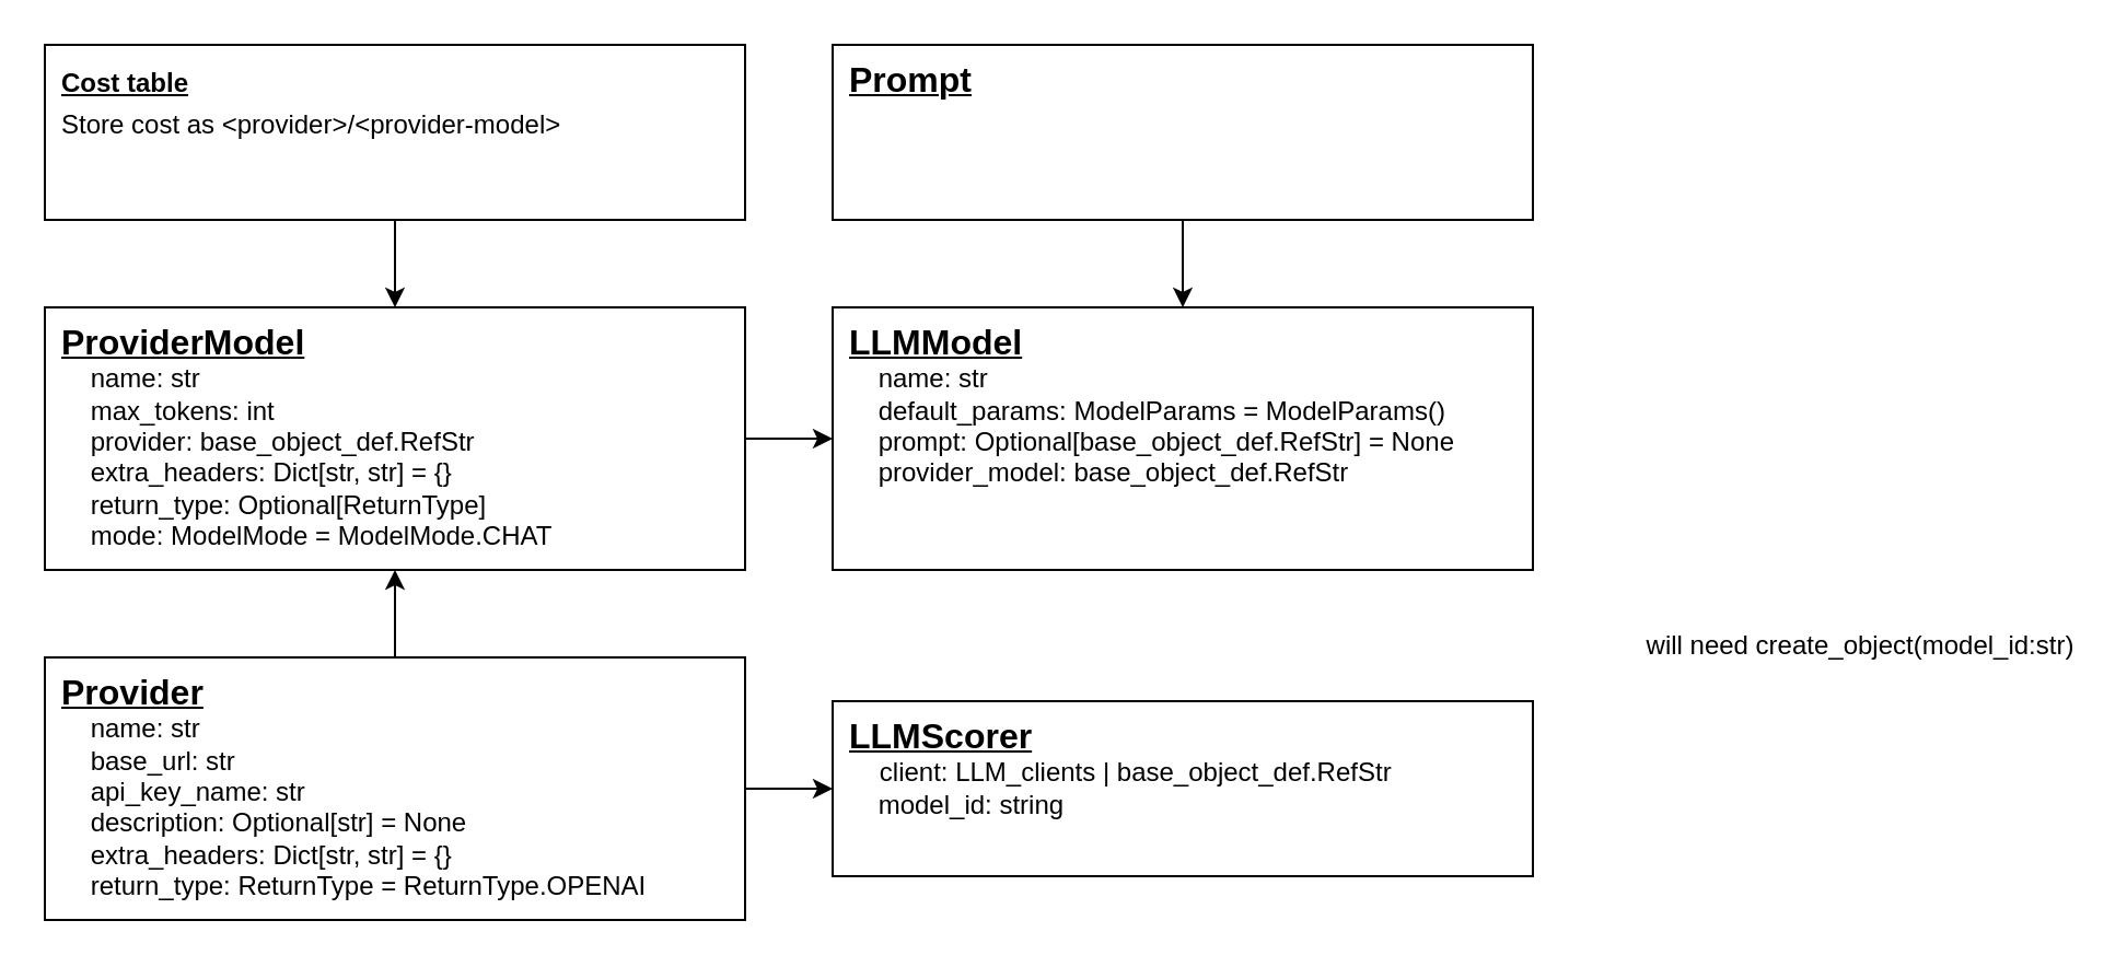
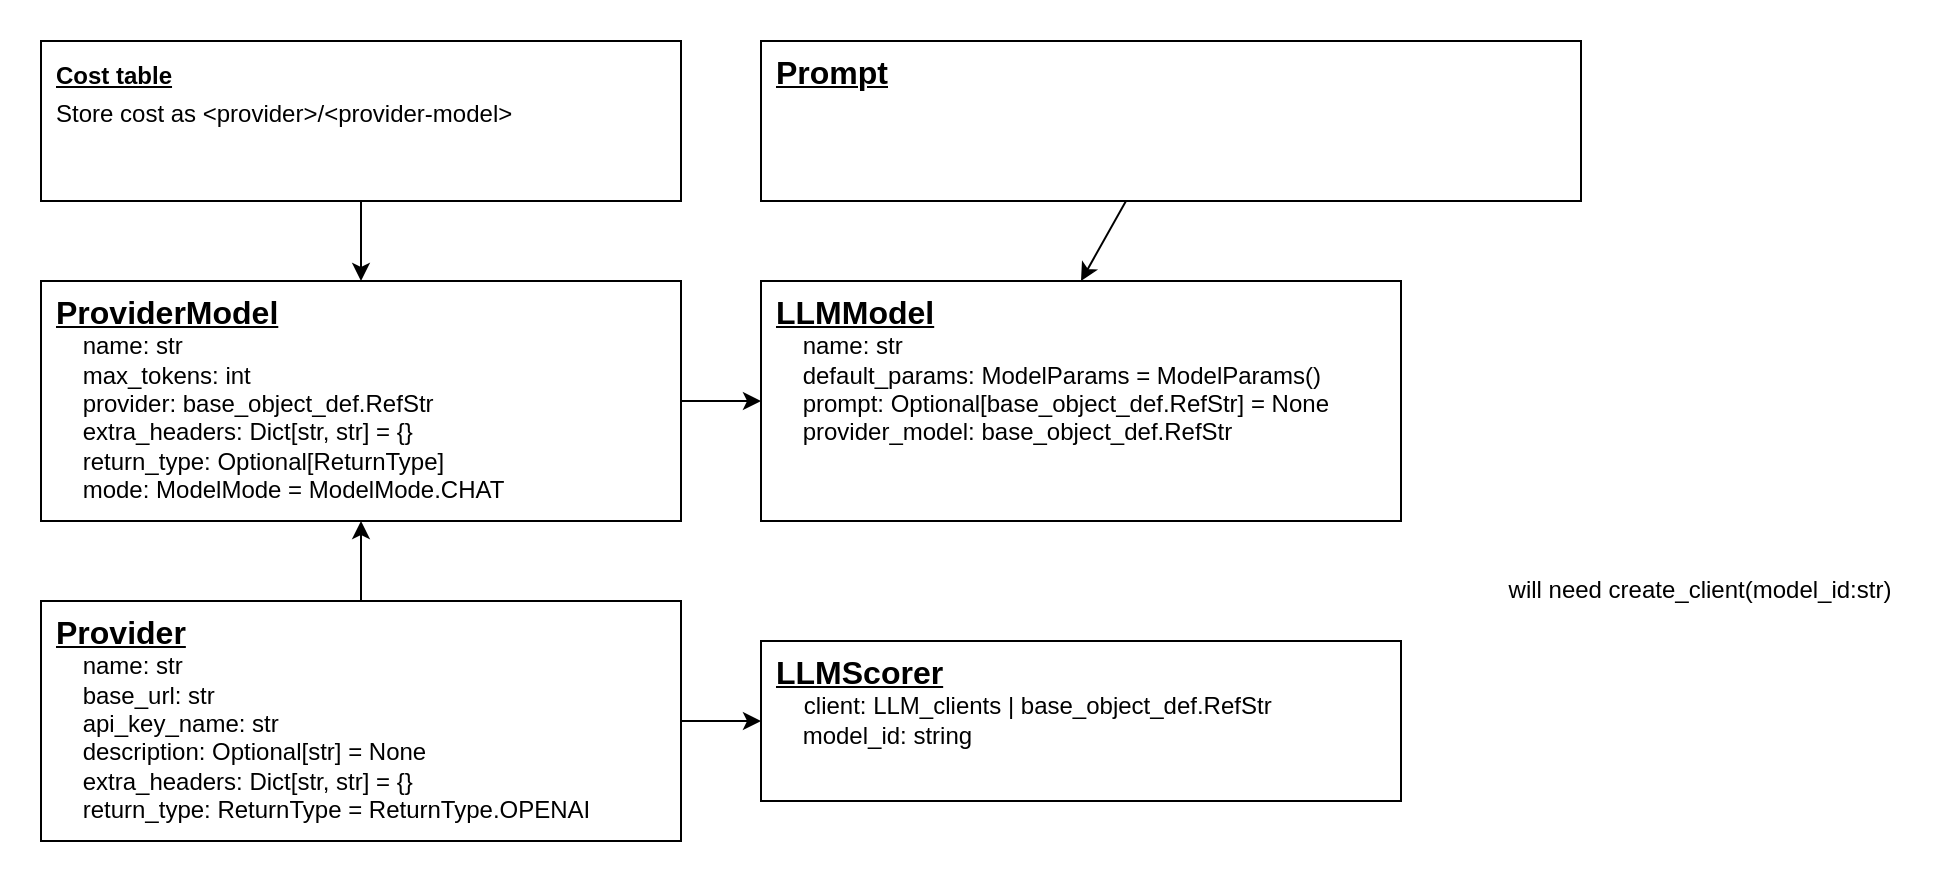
  <mxCell id="0" />
  <mxCell id="1" parent="0" />
  <mxCell id="2" style="edgeStyle=none;html=1;fontSize=16;" parent="1" source="4" target="9" edge="1"><mxGeometry relative="1" as="geometry" /></mxCell>
  <mxCell id="3" style="edgeStyle=none;html=1;entryX=0.5;entryY=1;entryDx=0;entryDy=0;" parent="1" source="4" target="6" edge="1"><mxGeometry relative="1" as="geometry" /></mxCell>
  <mxCell id="4" value="&lt;u&gt;&lt;b&gt;&lt;font style=&quot;font-size: 16px;&quot;&gt;Provider&lt;/font&gt;&lt;/b&gt;&lt;/u&gt;&lt;br&gt;&lt;div style=&quot;&quot;&gt;&amp;nbsp; &amp;nbsp; name: str&lt;/div&gt;&lt;div style=&quot;&quot;&gt;&amp;nbsp; &amp;nbsp; base_url: str&lt;/div&gt;&lt;div style=&quot;&quot;&gt;&lt;span style=&quot;background-color: initial;&quot;&gt;&amp;nbsp; &amp;nbsp; api_key_name: str&lt;/span&gt;&lt;br&gt;&lt;/div&gt;&lt;div style=&quot;&quot;&gt;&amp;nbsp; &amp;nbsp; description: Optional[str] = None&lt;/div&gt;&lt;div style=&quot;&quot;&gt;&amp;nbsp; &amp;nbsp; extra_headers: Dict[str, str] = {}&lt;/div&gt;&lt;div style=&quot;&quot;&gt;&amp;nbsp; &amp;nbsp; return_type: ReturnType = ReturnType.OPENAI&lt;/div&gt;" style="whiteSpace=wrap;html=1;verticalAlign=top;align=left;spacingLeft=6;" parent="1" vertex="1"><mxGeometry x="20" y="300" width="320" height="120" as="geometry" /></mxCell>
  <mxCell id="5" style="edgeStyle=none;html=1;entryX=0;entryY=0.5;entryDx=0;entryDy=0;" parent="1" source="6" target="10" edge="1"><mxGeometry relative="1" as="geometry" /></mxCell>
  <mxCell id="6" value="&lt;span style=&quot;&quot;&gt;&lt;b style=&quot;text-decoration-line: underline;&quot;&gt;&lt;font style=&quot;font-size: 16px;&quot;&gt;ProviderModel&lt;/font&gt;&lt;/b&gt;&lt;br&gt;&lt;div style=&quot;&quot;&gt;&amp;nbsp; &amp;nbsp; name: str&lt;/div&gt;&lt;div style=&quot;&quot;&gt;&amp;nbsp; &amp;nbsp; max_tokens: int&lt;/div&gt;&lt;div style=&quot;&quot;&gt;&amp;nbsp; &amp;nbsp; provider: base_object_def.RefStr&lt;/div&gt;&lt;div style=&quot;&quot;&gt;&amp;nbsp; &amp;nbsp; extra_headers: Dict[str, str] = {}&lt;/div&gt;&lt;div style=&quot;&quot;&gt;&amp;nbsp; &amp;nbsp; return_type: Optional[ReturnType]&amp;nbsp;&lt;/div&gt;&lt;div style=&quot;&quot;&gt;&amp;nbsp; &amp;nbsp; mode: ModelMode = ModelMode.CHAT&lt;/div&gt;&lt;/span&gt;" style="whiteSpace=wrap;html=1;verticalAlign=top;align=left;spacingLeft=6;" parent="1" vertex="1"><mxGeometry x="20" y="140" width="320" height="120" as="geometry" /></mxCell>
  <mxCell id="7" style="edgeStyle=none;html=1;entryX=0.5;entryY=0;entryDx=0;entryDy=0;" parent="1" source="8" target="10" edge="1"><mxGeometry relative="1" as="geometry" /></mxCell>
- <mxCell id="8" value="&lt;u&gt;&lt;b&gt;&lt;font style=&quot;font-size: 16px;&quot;&gt;Prompt&lt;/font&gt;&lt;/b&gt;&lt;/u&gt;&lt;br&gt;&lt;div style=&quot;&quot;&gt;&amp;nbsp;&lt;/div&gt;" style="whiteSpace=wrap;html=1;verticalAlign=top;align=left;spacingLeft=6;" parent="1" vertex="1"><mxGeometry x="380" y="20" width="320" height="80" as="geometry" /></mxCell>
+ <mxCell id="8" value="&lt;u&gt;&lt;b&gt;&lt;font style=&quot;font-size: 16px;&quot;&gt;Prompt&lt;/font&gt;&lt;/b&gt;&lt;/u&gt;&lt;br&gt;&lt;div style=&quot;&quot;&gt;&amp;nbsp;&lt;/div&gt;" style="whiteSpace=wrap;html=1;verticalAlign=top;align=left;spacingLeft=6;" parent="1" vertex="1"><mxGeometry x="380" y="20" width="410" height="80" as="geometry" /></mxCell>
  <mxCell id="9" value="&lt;span style=&quot;&quot;&gt;&lt;b style=&quot;font-size: 16px;&quot;&gt;&lt;u&gt;LLMScorer&lt;br&gt;&lt;/u&gt;&lt;/b&gt;&lt;/span&gt;&lt;font size=&quot;1&quot;&gt;&amp;nbsp; &amp;nbsp; &amp;nbsp;&lt;/font&gt;&lt;span style=&quot;background-color: initial;&quot;&gt;client: LLM_clients | base_object_def.RefStr&lt;/span&gt;&lt;br&gt;&lt;font style=&quot;font-size: 12px;&quot;&gt;&amp;nbsp; &amp;nbsp; model_id: string&lt;/font&gt;&lt;span style=&quot;background-color: initial;&quot;&gt;&lt;font style=&quot;font-size: 12px;&quot;&gt;&lt;br&gt;&lt;/font&gt;&lt;br&gt;&lt;/span&gt;" style="whiteSpace=wrap;html=1;verticalAlign=top;align=left;spacingLeft=6;" parent="1" vertex="1"><mxGeometry x="380" y="320" width="320" height="80" as="geometry" /></mxCell>
  <mxCell id="10" value="&lt;span style=&quot;&quot;&gt;&lt;b style=&quot;text-decoration-line: underline;&quot;&gt;&lt;font style=&quot;font-size: 16px;&quot;&gt;LLMModel&lt;/font&gt;&lt;/b&gt;&lt;br&gt;&lt;div style=&quot;&quot;&gt;&amp;nbsp; &amp;nbsp; name: str&lt;/div&gt;&lt;div style=&quot;&quot;&gt;&amp;nbsp; &amp;nbsp; default_params: ModelParams = ModelParams()&lt;/div&gt;&lt;div style=&quot;&quot;&gt;&amp;nbsp; &amp;nbsp; prompt: Optional[base_object_def.RefStr] = None&lt;/div&gt;&lt;div style=&quot;&quot;&gt;&amp;nbsp; &amp;nbsp; provider_model: base_object_def.RefStr&lt;/div&gt;&lt;/span&gt;" style="whiteSpace=wrap;html=1;verticalAlign=top;align=left;spacingLeft=6;" parent="1" vertex="1"><mxGeometry x="380" y="140" width="320" height="120" as="geometry" /></mxCell>
  <mxCell id="11" style="edgeStyle=none;html=1;entryX=0.5;entryY=0;entryDx=0;entryDy=0;" parent="1" source="12" target="6" edge="1"><mxGeometry relative="1" as="geometry" /></mxCell>
  <mxCell id="12" value="&lt;span style=&quot;font-size: 16px;&quot;&gt;&lt;span style=&quot;font-size: 12px;&quot;&gt;&lt;u style=&quot;font-weight: bold;&quot;&gt;Cost table&lt;/u&gt;&lt;br&gt;Store cost as &amp;lt;provider&amp;gt;/&amp;lt;provider-model&amp;gt;&lt;br&gt;&lt;/span&gt;&lt;/span&gt;" style="whiteSpace=wrap;html=1;verticalAlign=top;align=left;spacingLeft=6;" parent="1" vertex="1"><mxGeometry x="20" y="20" width="320" height="80" as="geometry" /></mxCell>
- <mxCell id="13" value="will need create_object(model_id:str)" style="text;strokeColor=none;align=center;fillColor=none;html=1;verticalAlign=middle;whiteSpace=wrap;rounded=0;fontSize=12;" parent="1" vertex="1"><mxGeometry x="750" y="230" width="200" height="130" as="geometry" /></mxCell>
+ <mxCell id="13" value="will need create_client(model_id:str)" style="text;strokeColor=none;align=center;fillColor=none;html=1;verticalAlign=middle;whiteSpace=wrap;rounded=0;fontSize=12;" parent="1" vertex="1"><mxGeometry x="750" y="230" width="200" height="130" as="geometry" /></mxCell>
